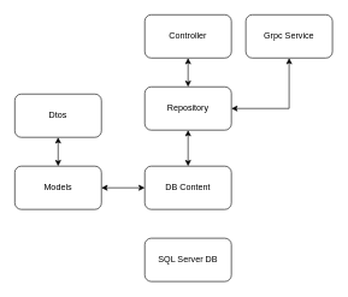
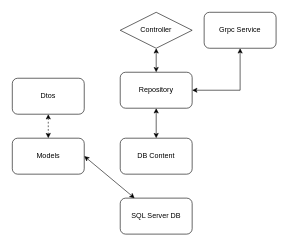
  <mxCell id="0" />
  <mxCell id="1" parent="0" />
  <mxCell id="2" value="Dtos" style="rounded=1;whiteSpace=wrap;html=1;" vertex="1" parent="1"><mxGeometry x="20" y="130" width="120" height="60" as="geometry" /></mxCell>
  <mxCell id="3" value="Models" style="rounded=1;whiteSpace=wrap;html=1;" vertex="1" parent="1"><mxGeometry x="20" y="230" width="120" height="60" as="geometry" /></mxCell>
  <mxCell id="4" value="DB Content" style="rounded=1;whiteSpace=wrap;html=1;" vertex="1" parent="1"><mxGeometry x="200" y="230" width="120" height="60" as="geometry" /></mxCell>
  <mxCell id="5" value="Repository" style="rounded=1;whiteSpace=wrap;html=1;" vertex="1" parent="1"><mxGeometry x="200" y="120" width="120" height="60" as="geometry" /></mxCell>
  <mxCell id="6" value="SQL Server DB" style="rounded=1;whiteSpace=wrap;html=1;" vertex="1" parent="1"><mxGeometry x="200" y="330" width="120" height="60" as="geometry" /></mxCell>
- <mxCell id="7" value="Controller" style="rounded=1;whiteSpace=wrap;html=1;" vertex="1" parent="1"><mxGeometry x="200" y="20" width="120" height="60" as="geometry" /></mxCell>
+ <mxCell id="7" value="Controller" style="rhombus;whiteSpace=wrap;html=1;" vertex="1" parent="1"><mxGeometry x="200" y="20" width="120" height="60" as="geometry" /></mxCell>
  <mxCell id="8" value="" style="endArrow=classic;startArrow=classic;html=1;rounded=0;entryX=0.5;entryY=1;entryDx=0;entryDy=0;exitX=0.5;exitY=0;exitDx=0;exitDy=0;" edge="1" parent="1" source="5" target="7"><mxGeometry width="50" height="50" relative="1" as="geometry"><mxPoint x="150" y="250" as="sourcePoint" /><mxPoint x="200" y="200" as="targetPoint" /></mxGeometry></mxCell>
  <mxCell id="9" value="" style="endArrow=classic;startArrow=classic;html=1;rounded=0;entryX=0.5;entryY=1;entryDx=0;entryDy=0;exitX=0.5;exitY=0;exitDx=0;exitDy=0;" edge="1" parent="1" source="4" target="5"><mxGeometry width="50" height="50" relative="1" as="geometry"><mxPoint x="270" y="190" as="sourcePoint" /><mxPoint x="270" y="90" as="targetPoint" /></mxGeometry></mxCell>
- <mxCell id="10" value="" style="endArrow=classic;startArrow=classic;html=1;rounded=0;entryX=0;entryY=0.5;entryDx=0;entryDy=0;exitX=1;exitY=0.5;exitDx=0;exitDy=0;" edge="1" parent="1" source="3" target="4"><mxGeometry width="50" height="50" relative="1" as="geometry"><mxPoint x="270" y="300" as="sourcePoint" /><mxPoint x="270" y="360" as="targetPoint" /></mxGeometry></mxCell>
- <mxCell id="11" value="" style="endArrow=classic;startArrow=classic;html=1;rounded=0;entryX=0.5;entryY=1;entryDx=0;entryDy=0;exitX=0.5;exitY=0;exitDx=0;exitDy=0;" edge="1" parent="1" source="3" target="2"><mxGeometry width="50" height="50" relative="1" as="geometry"><mxPoint x="150" y="360" as="sourcePoint" /><mxPoint x="210" y="270" as="targetPoint" /></mxGeometry></mxCell>
+ <mxCell id="10" value="" style="endArrow=classic;startArrow=classic;html=1;rounded=0;exitX=1;exitY=0.5;exitDx=0;exitDy=0;" edge="1" parent="1" source="3" target="6"><mxGeometry width="50" height="50" relative="1" as="geometry"><mxPoint x="270" y="300" as="sourcePoint" /><mxPoint x="270" y="360" as="targetPoint" /></mxGeometry></mxCell>
+ <mxCell id="11" value="" style="endArrow=classic;startArrow=classic;html=1;rounded=0;entryX=0.5;entryY=1;entryDx=0;entryDy=0;exitX=0.5;exitY=0;exitDx=0;exitDy=0;dashed=1;" edge="1" parent="1" source="3" target="2"><mxGeometry width="50" height="50" relative="1" as="geometry"><mxPoint x="150" y="360" as="sourcePoint" /><mxPoint x="210" y="270" as="targetPoint" /></mxGeometry></mxCell>
  <mxCell id="12" value="Grpc Service" style="rounded=1;whiteSpace=wrap;html=1;" vertex="1" parent="1"><mxGeometry x="340" y="20" width="120" height="60" as="geometry" /></mxCell>
  <mxCell id="13" value="" style="endArrow=classic;startArrow=classic;html=1;rounded=0;entryX=0.5;entryY=1;entryDx=0;entryDy=0;exitX=1;exitY=0.5;exitDx=0;exitDy=0;" edge="1" parent="1" source="5" target="12"><mxGeometry width="50" height="50" relative="1" as="geometry"><mxPoint x="270" y="130" as="sourcePoint" /><mxPoint x="270" y="90" as="targetPoint" /><Array as="points"><mxPoint x="400" y="150" /></Array></mxGeometry></mxCell>
